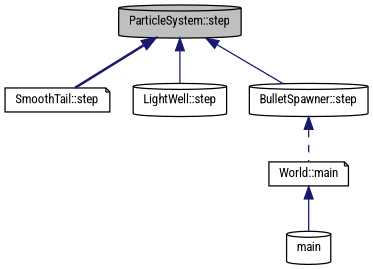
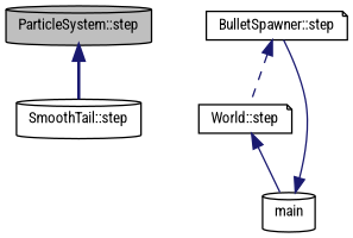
  digraph {
    fontname="Roboto Condensed"
    rankdir=TB
    node [color=black fillcolor=white fontname="Roboto Condensed" fontsize=10 shape=cylinder style=filled]
    edge [color=midnightblue dir=back fontname="Roboto Condensed" fontsize=10 labelfontname=Helvetica labelfontsize=10 style=solid]
    n1 [fillcolor=grey75 fontcolor=black height=0.2 label="ParticleSystem::step" width=0.4]
-   n2 [height=0.2 label="SmoothTail::step" shape=note width=0.4]
-   n3 [height=0.2 label="LightWell::step" width=0.4]
-   n4 [height=0.2 label="BulletSpawner::step" width=0.4]
-   n5 [height=0.2 label="World::main" shape=note width=0.4]
+   n2 [height=0.2 label="SmoothTail::step" width=0.4]
+   n4 [height=0.2 label="BulletSpawner::step" shape=note width=0.4]
+   n5 [height=0.2 label="World::step" shape=note width=0.4]
    n6 [height=0.2 label=main width=0.4]
    n1 -> n2 [style=bold]
-   n1 -> n3
-   n1 -> n4
+   n6 -> n4
    n4 -> n5 [style=dashed]
    n5 -> n6
  }
